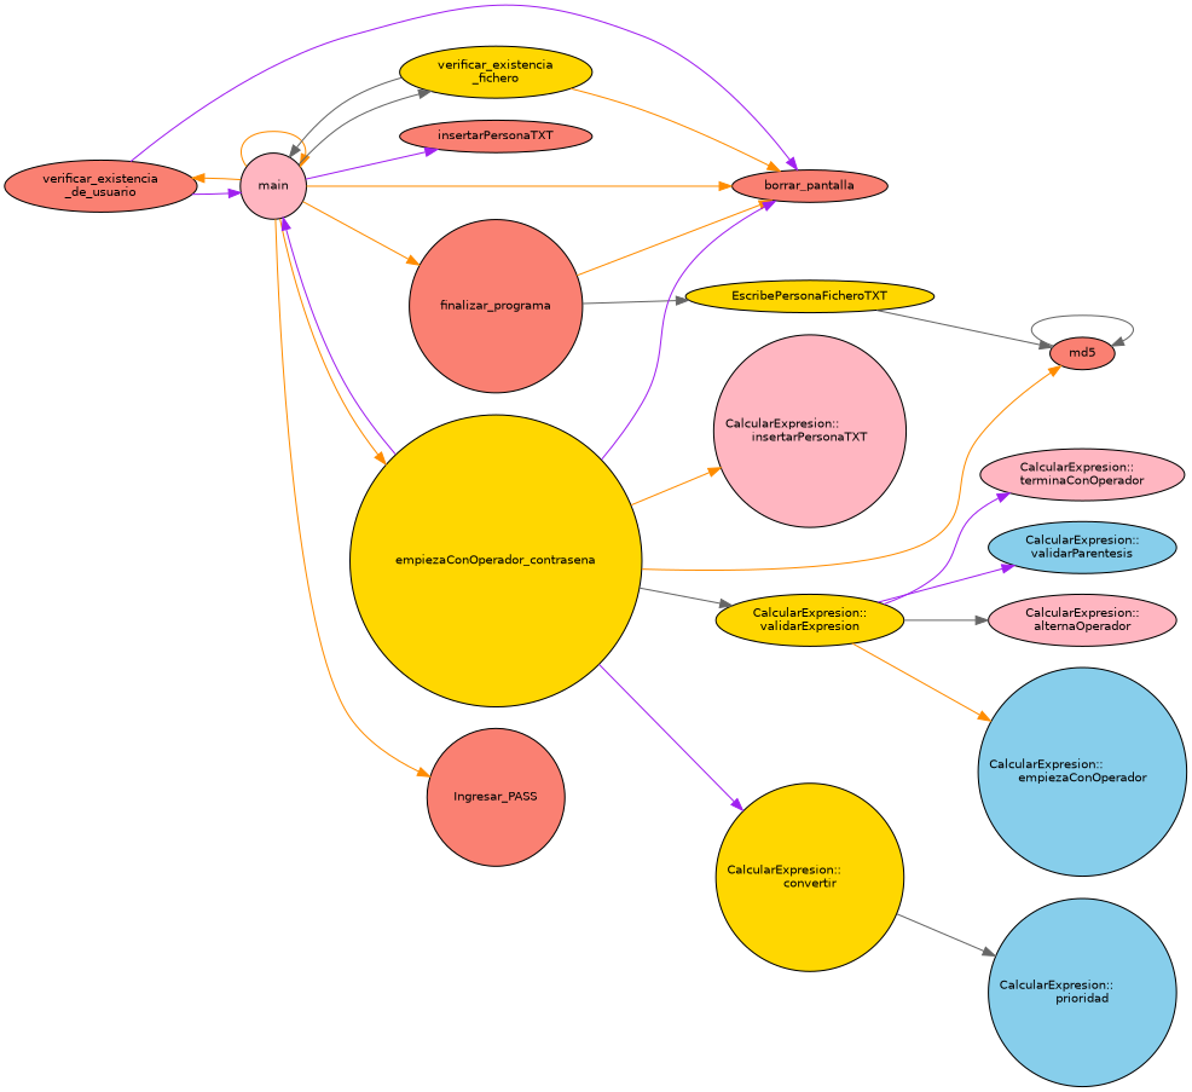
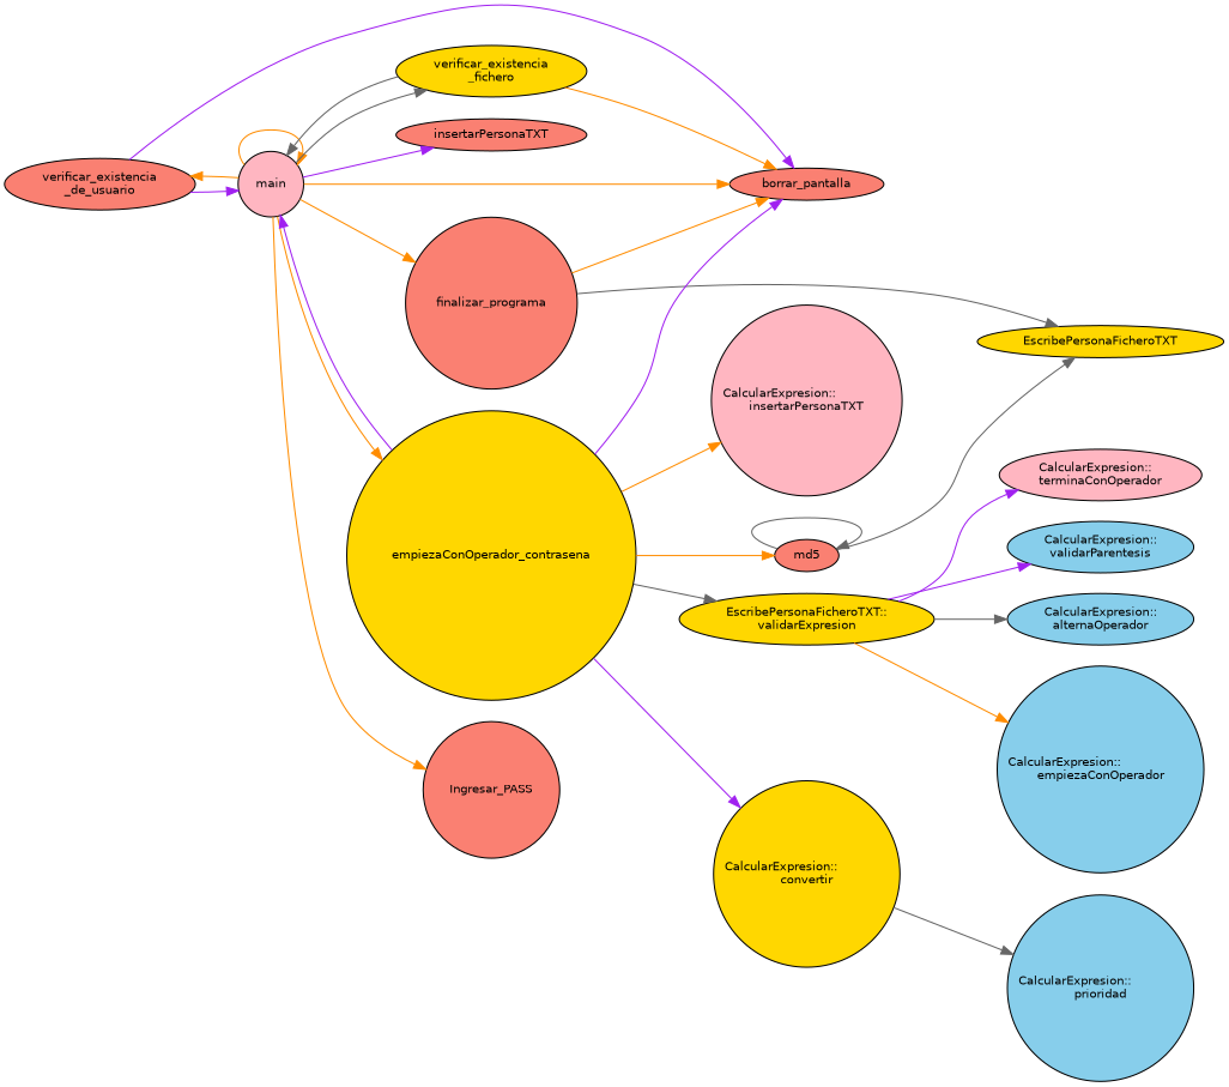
  digraph {
    rankdir=LR
    node [color=black fillcolor=salmon fontname=Helvetica fontsize=10 shape=ellipse style=filled]
    edge [color=darkorange fontname=Helvetica fontsize=10 labelfontname=Helvetica labelfontsize=10 style=solid]
    n1 [fontcolor=black height=0.2 label="verificar_existencia\l_de_usuario" width=0.4]
    n2 [height=0.2 label=borrar_pantalla width=0.4]
    n3 [fillcolor=lightpink height=0.2 label=main shape=circle width=0.4]
    n4 [height=0.2 label=finalizar_programa shape=circle width=0.4]
    n5 [height=0.2 label=Ingresar_PASS shape=circle width=0.4]
    n6 [height=0.2 label=insertarPersonaTXT width=0.4]
    n7 [fillcolor=gold height=0.2 label=empiezaConOperador_contrasena shape=circle width=0.4]
    n8 [fillcolor=gold height=0.2 label="verificar_existencia\l_fichero" width=0.4]
    n9 [fillcolor=gold height=0.2 label=EscribePersonaFicheroTXT width=0.4]
    n10 [height=0.2 label=md5 width=0.4]
    n11 [fillcolor=gold height=0.2 label="CalcularExpresion::\lconvertir" shape=circle width=0.4]
    n12 [fillcolor=lightpink height=0.2 label="CalcularExpresion::\linsertarPersonaTXT" shape=circle width=0.4]
-   n13 [fillcolor=gold height=0.2 label="CalcularExpresion::\lvalidarExpresion" width=0.4]
+   n13 [fillcolor=gold height=0.2 label="EscribePersonaFicheroTXT::\lvalidarExpresion" width=0.4]
    n14 [fillcolor=skyblue height=0.2 label="CalcularExpresion::\lprioridad" shape=circle width=0.4]
-   n15 [fillcolor=lightpink height=0.2 label="CalcularExpresion::\lalternaOperador" width=0.4]
+   n15 [fillcolor=skyblue height=0.2 label="CalcularExpresion::\lalternaOperador" width=0.4]
    n16 [fillcolor=skyblue height=0.2 label="CalcularExpresion::\lempiezaConOperador" shape=circle width=0.4]
    n17 [fillcolor=lightpink height=0.2 label="CalcularExpresion::\lterminaConOperador" width=0.4]
    n18 [fillcolor=skyblue height=0.2 label="CalcularExpresion::\lvalidarParentesis" width=0.4]
    n1 -> n2 [color=purple]
    n1 -> n3 [color=purple]
    n3 -> n1
    n3 -> n2
    n3 -> n3
    n3 -> n4
    n3 -> n5
    n3 -> n6 [color=purple]
    n3 -> n7
    n3 -> n8 [color=gray40]
    n4 -> n2
    n4 -> n9 [color=gray40]
    n7 -> n2 [color=purple]
    n7 -> n3 [color=purple]
    n7 -> n10
    n7 -> n11 [color=purple]
    n7 -> n12
    n7 -> n13 [color=gray40]
    n8 -> n2
    n8 -> n3 [color=gray40]
-   n9 -> n10 [color=gray40]
+   n10 -> n9 [color=gray40]
    n10 -> n10 [color=gray40]
    n11 -> n14 [color=gray40]
    n13 -> n15 [color=gray40]
    n13 -> n16
    n13 -> n17 [color=purple]
    n13 -> n18 [color=purple]
  }
